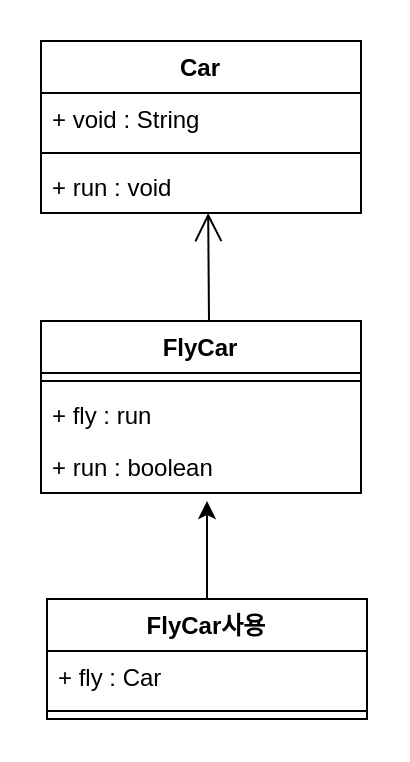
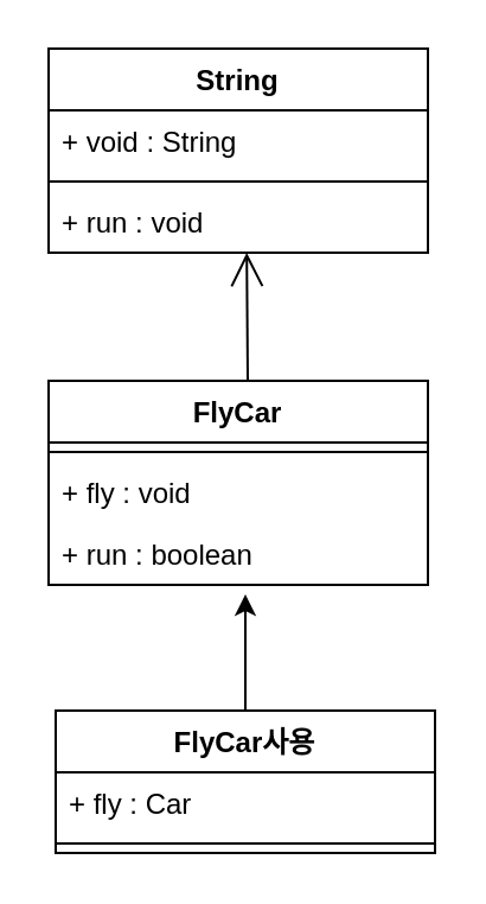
  <mxCell id="0" />
  <mxCell id="1" parent="0" />
- <mxCell id="2" value="Car" style="swimlane;fontStyle=1;align=center;verticalAlign=top;childLayout=stackLayout;horizontal=1;startSize=26;horizontalStack=0;resizeParent=1;resizeParentMax=0;resizeLast=0;collapsible=1;marginBottom=0;whiteSpace=wrap;html=1;" vertex="1" parent="1"><mxGeometry x="20" y="20" width="160" height="86" as="geometry" /></mxCell>
+ <mxCell id="2" value="String" style="swimlane;fontStyle=1;align=center;verticalAlign=top;childLayout=stackLayout;horizontal=1;startSize=26;horizontalStack=0;resizeParent=1;resizeParentMax=0;resizeLast=0;collapsible=1;marginBottom=0;whiteSpace=wrap;html=1;" vertex="1" parent="1"><mxGeometry x="20" y="20" width="160" height="86" as="geometry" /></mxCell>
  <mxCell id="3" value="+ void : String" style="text;strokeColor=none;fillColor=none;align=left;verticalAlign=top;spacingLeft=4;spacingRight=4;overflow=hidden;rotatable=0;points=[[0,0.5],[1,0.5]];portConstraint=eastwest;whiteSpace=wrap;html=1;" vertex="1" parent="2"><mxGeometry y="26" width="160" height="26" as="geometry" /></mxCell>
  <mxCell id="4" value="" style="line;strokeWidth=1;fillColor=none;align=left;verticalAlign=middle;spacingTop=-1;spacingLeft=3;spacingRight=3;rotatable=0;labelPosition=right;points=[];portConstraint=eastwest;strokeColor=inherit;" vertex="1" parent="2"><mxGeometry y="52" width="160" height="8" as="geometry" /></mxCell>
  <mxCell id="5" value="+ run : void" style="text;strokeColor=none;fillColor=none;align=left;verticalAlign=top;spacingLeft=4;spacingRight=4;overflow=hidden;rotatable=0;points=[[0,0.5],[1,0.5]];portConstraint=eastwest;whiteSpace=wrap;html=1;" vertex="1" parent="2"><mxGeometry y="60" width="160" height="26" as="geometry" /></mxCell>
  <mxCell id="6" value="FlyCar" style="swimlane;fontStyle=1;align=center;verticalAlign=top;childLayout=stackLayout;horizontal=1;startSize=26;horizontalStack=0;resizeParent=1;resizeParentMax=0;resizeLast=0;collapsible=1;marginBottom=0;whiteSpace=wrap;html=1;" vertex="1" parent="1"><mxGeometry x="20" y="160" width="160" height="86" as="geometry" /></mxCell>
  <mxCell id="7" value="" style="line;strokeWidth=1;fillColor=none;align=left;verticalAlign=middle;spacingTop=-1;spacingLeft=3;spacingRight=3;rotatable=0;labelPosition=right;points=[];portConstraint=eastwest;strokeColor=inherit;" vertex="1" parent="6"><mxGeometry y="26" width="160" height="8" as="geometry" /></mxCell>
- <mxCell id="8" value="+ fly : run" style="text;strokeColor=none;fillColor=none;align=left;verticalAlign=top;spacingLeft=4;spacingRight=4;overflow=hidden;rotatable=0;points=[[0,0.5],[1,0.5]];portConstraint=eastwest;whiteSpace=wrap;html=1;" vertex="1" parent="6"><mxGeometry y="34" width="160" height="26" as="geometry" /></mxCell>
+ <mxCell id="8" value="+ fly : void" style="text;strokeColor=none;fillColor=none;align=left;verticalAlign=top;spacingLeft=4;spacingRight=4;overflow=hidden;rotatable=0;points=[[0,0.5],[1,0.5]];portConstraint=eastwest;whiteSpace=wrap;html=1;" vertex="1" parent="6"><mxGeometry y="34" width="160" height="26" as="geometry" /></mxCell>
  <mxCell id="9" value="+ run : boolean" style="text;strokeColor=none;fillColor=none;align=left;verticalAlign=top;spacingLeft=4;spacingRight=4;overflow=hidden;rotatable=0;points=[[0,0.5],[1,0.5]];portConstraint=eastwest;whiteSpace=wrap;html=1;" vertex="1" parent="6"><mxGeometry y="60" width="160" height="26" as="geometry" /></mxCell>
  <mxCell id="10" value="" style="edgeStyle=orthogonalEdgeStyle;rounded=0;orthogonalLoop=1;jettySize=auto;html=1;" edge="1" parent="1" source="11"><mxGeometry relative="1" as="geometry"><mxPoint x="103" y="250" as="targetPoint" /></mxGeometry></mxCell>
  <mxCell id="11" value="FlyCar사용" style="swimlane;fontStyle=1;align=center;verticalAlign=top;childLayout=stackLayout;horizontal=1;startSize=26;horizontalStack=0;resizeParent=1;resizeParentMax=0;resizeLast=0;collapsible=1;marginBottom=0;whiteSpace=wrap;html=1;" vertex="1" parent="1"><mxGeometry x="23" y="299" width="160" height="60" as="geometry" /></mxCell>
  <mxCell id="12" value="+ fly : Car" style="text;strokeColor=none;fillColor=none;align=left;verticalAlign=top;spacingLeft=4;spacingRight=4;overflow=hidden;rotatable=0;points=[[0,0.5],[1,0.5]];portConstraint=eastwest;whiteSpace=wrap;html=1;" vertex="1" parent="11"><mxGeometry y="26" width="160" height="26" as="geometry" /></mxCell>
  <mxCell id="13" value="" style="line;strokeWidth=1;fillColor=none;align=left;verticalAlign=middle;spacingTop=-1;spacingLeft=3;spacingRight=3;rotatable=0;labelPosition=right;points=[];portConstraint=eastwest;strokeColor=inherit;" vertex="1" parent="11"><mxGeometry y="52" width="160" height="8" as="geometry" /></mxCell>
  <mxCell id="14" value="" style="endArrow=open;endFill=1;endSize=12;html=1;rounded=0;" edge="1" parent="1"><mxGeometry width="160" relative="1" as="geometry"><mxPoint x="104" y="160" as="sourcePoint" /><mxPoint x="103.58" y="106" as="targetPoint" /><Array as="points" /></mxGeometry></mxCell>
